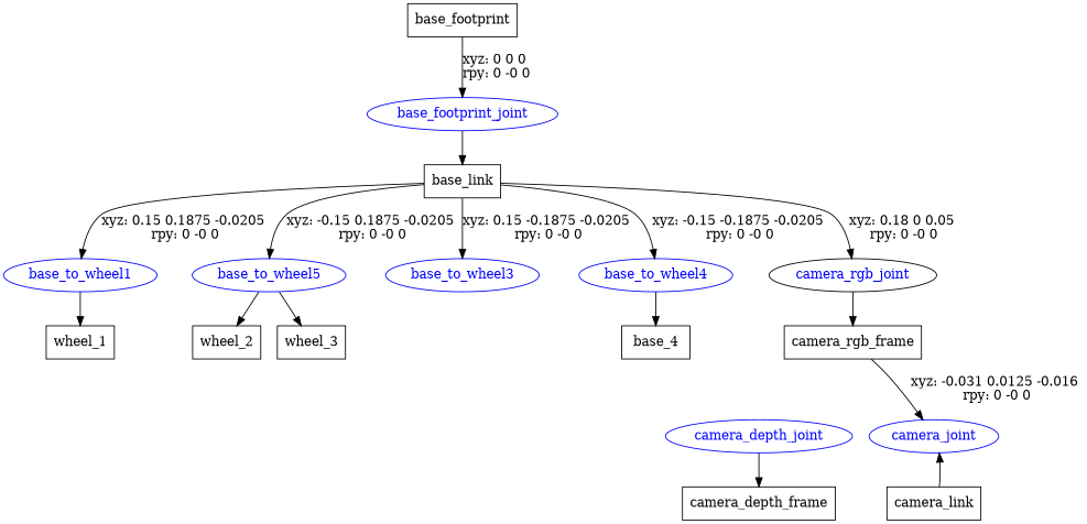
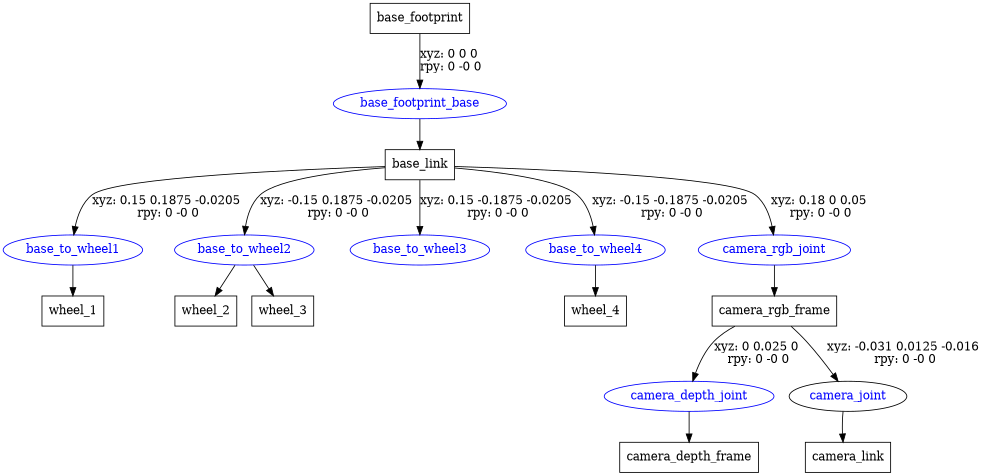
  digraph {
    node [shape=box]
    n1 [label=base_footprint]
-   base_footprint_joint [color=blue fontcolor=blue shape=ellipse]
+   base_footprint_joint [color=blue fontcolor=blue shape=ellipse label=base_footprint_base]
    n3 [label=base_link]
    base_to_wheel1 [color=blue fontcolor=blue shape=ellipse]
-   base_to_wheel2 [color=blue fontcolor=blue shape=ellipse label=base_to_wheel5]
+   base_to_wheel2 [color=blue fontcolor=blue shape=ellipse]
    base_to_wheel3 [color=blue fontcolor=blue shape=ellipse]
    base_to_wheel4 [color=blue fontcolor=blue shape=ellipse]
-   camera_rgb_joint [color=black fontcolor=blue shape=ellipse]
+   camera_rgb_joint [color=blue fontcolor=blue shape=ellipse]
    n9 [label=wheel_1]
    n10 [label=wheel_2]
    n11 [label=wheel_3]
-   n12 [label=base_4]
+   n12 [label=wheel_4]
    n13 [label=camera_rgb_frame]
    camera_depth_joint [color=blue fontcolor=blue shape=ellipse]
-   camera_joint [color=blue fontcolor=blue shape=ellipse]
+   camera_joint [color=black fontcolor=blue shape=ellipse]
    n16 [label=camera_depth_frame]
    n17 [label=camera_link]
    n1 -> base_footprint_joint [label="xyz: 0 0 0 \nrpy: 0 -0 0"]
    base_footprint_joint -> n3
    n3 -> base_to_wheel1 [label="xyz: 0.15 0.1875 -0.0205 \nrpy: 0 -0 0"]
    n3 -> base_to_wheel2 [label="xyz: -0.15 0.1875 -0.0205 \nrpy: 0 -0 0"]
    n3 -> base_to_wheel3 [label="xyz: 0.15 -0.1875 -0.0205 \nrpy: 0 -0 0"]
    n3 -> base_to_wheel4 [label="xyz: -0.15 -0.1875 -0.0205 \nrpy: 0 -0 0"]
    n3 -> camera_rgb_joint [label="xyz: 0.18 0 0.05 \nrpy: 0 -0 0"]
    base_to_wheel1 -> n9
    base_to_wheel2 -> n10
    base_to_wheel2 -> n11
    base_to_wheel4 -> n12
    camera_rgb_joint -> n13
+   n13 -> camera_depth_joint [label="xyz: 0 0.025 0 \nrpy: 0 -0 0"]
    n13 -> camera_joint [label="xyz: -0.031 0.0125 -0.016 \nrpy: 0 -0 0"]
    camera_depth_joint -> n16
-   n17 -> camera_joint
+   camera_joint -> n17
  }
